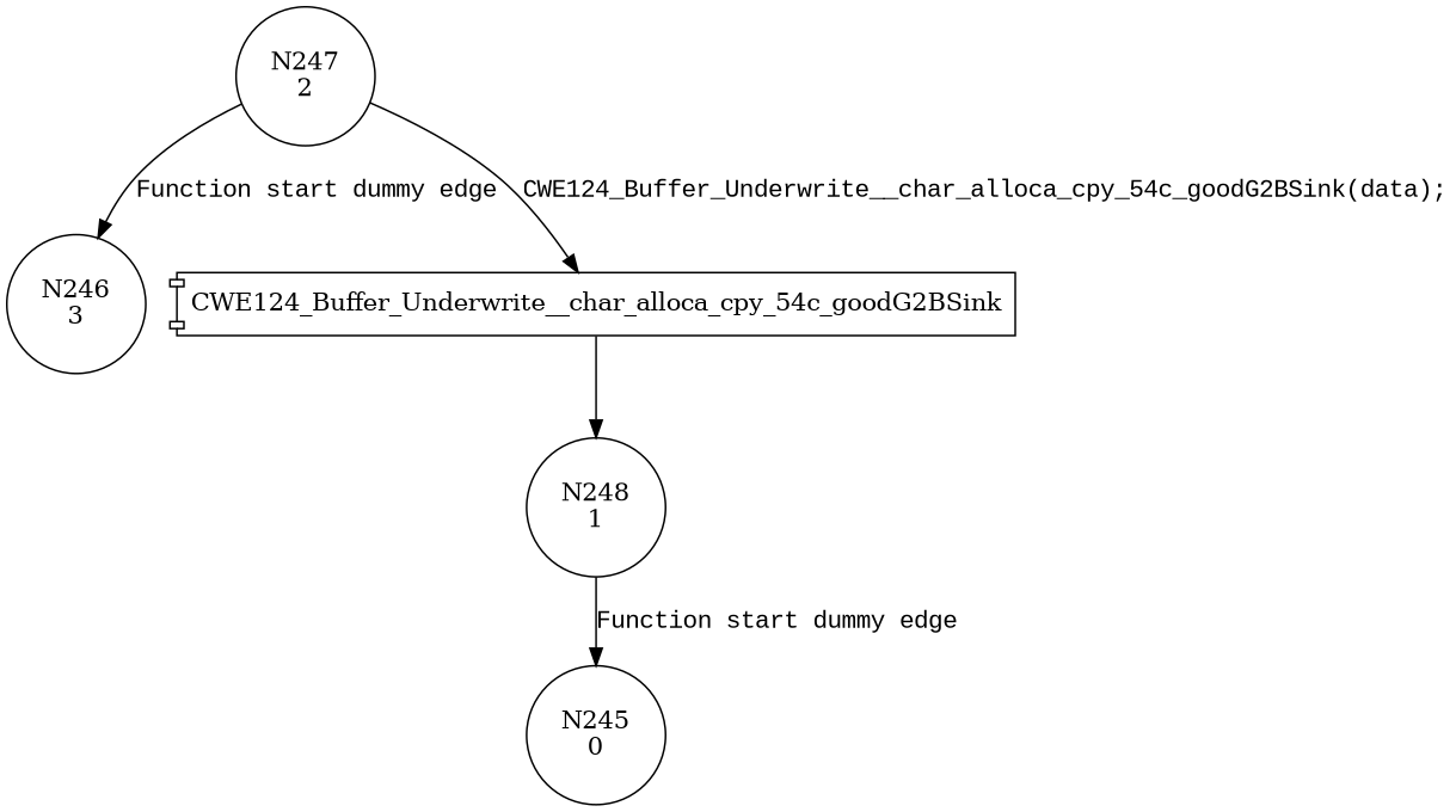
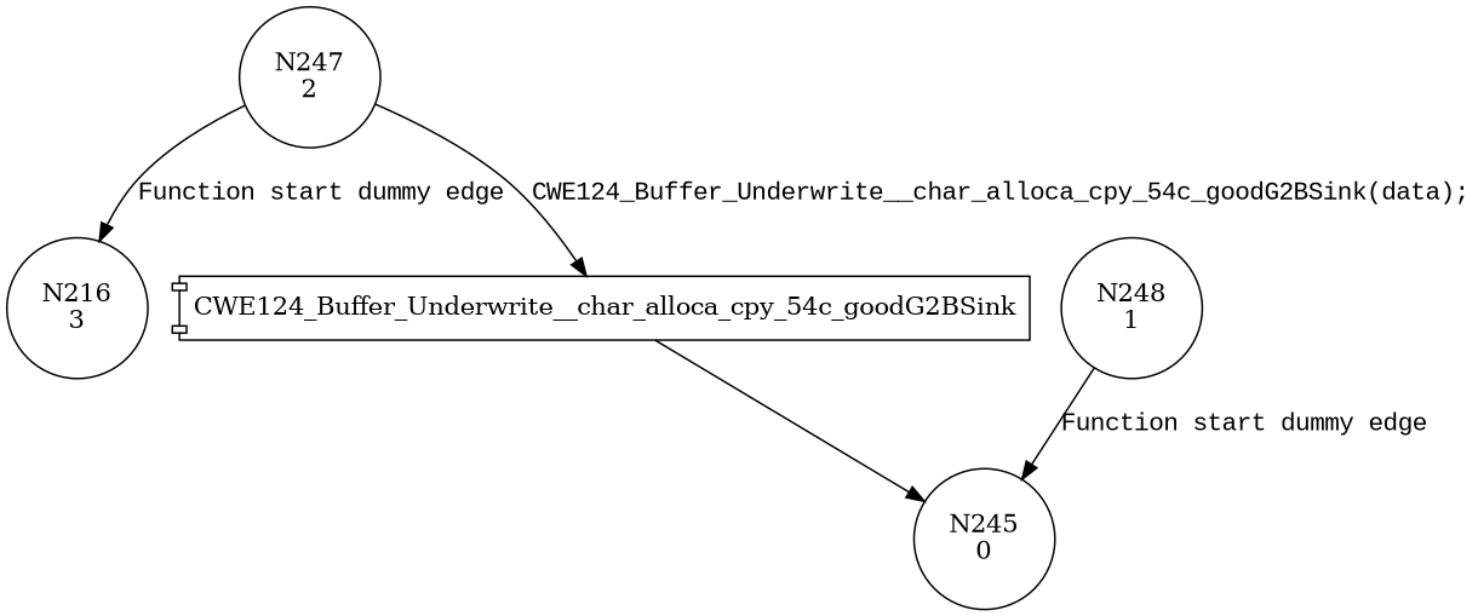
  digraph {
    node [shape=circle]
    edge [fontname="Courier New"]
-   n1 [label="N246\n3"]
+   n1 [label="N216\n3"]
    n2 [label="N247\n2"]
    n3 [label=CWE124_Buffer_Underwrite__char_alloca_cpy_54c_goodG2BSink shape=component]
    n4 [label="N248\n1"]
    n5 [label="N245\n0"]
    n2 -> n1 [label="Function start dummy edge"]
    n2 -> n3 [label="CWE124_Buffer_Underwrite__char_alloca_cpy_54c_goodG2BSink(data);"]
-   n3 -> n4
+   n3 -> n5
    n4 -> n5 [label="Function start dummy edge"]
  }
